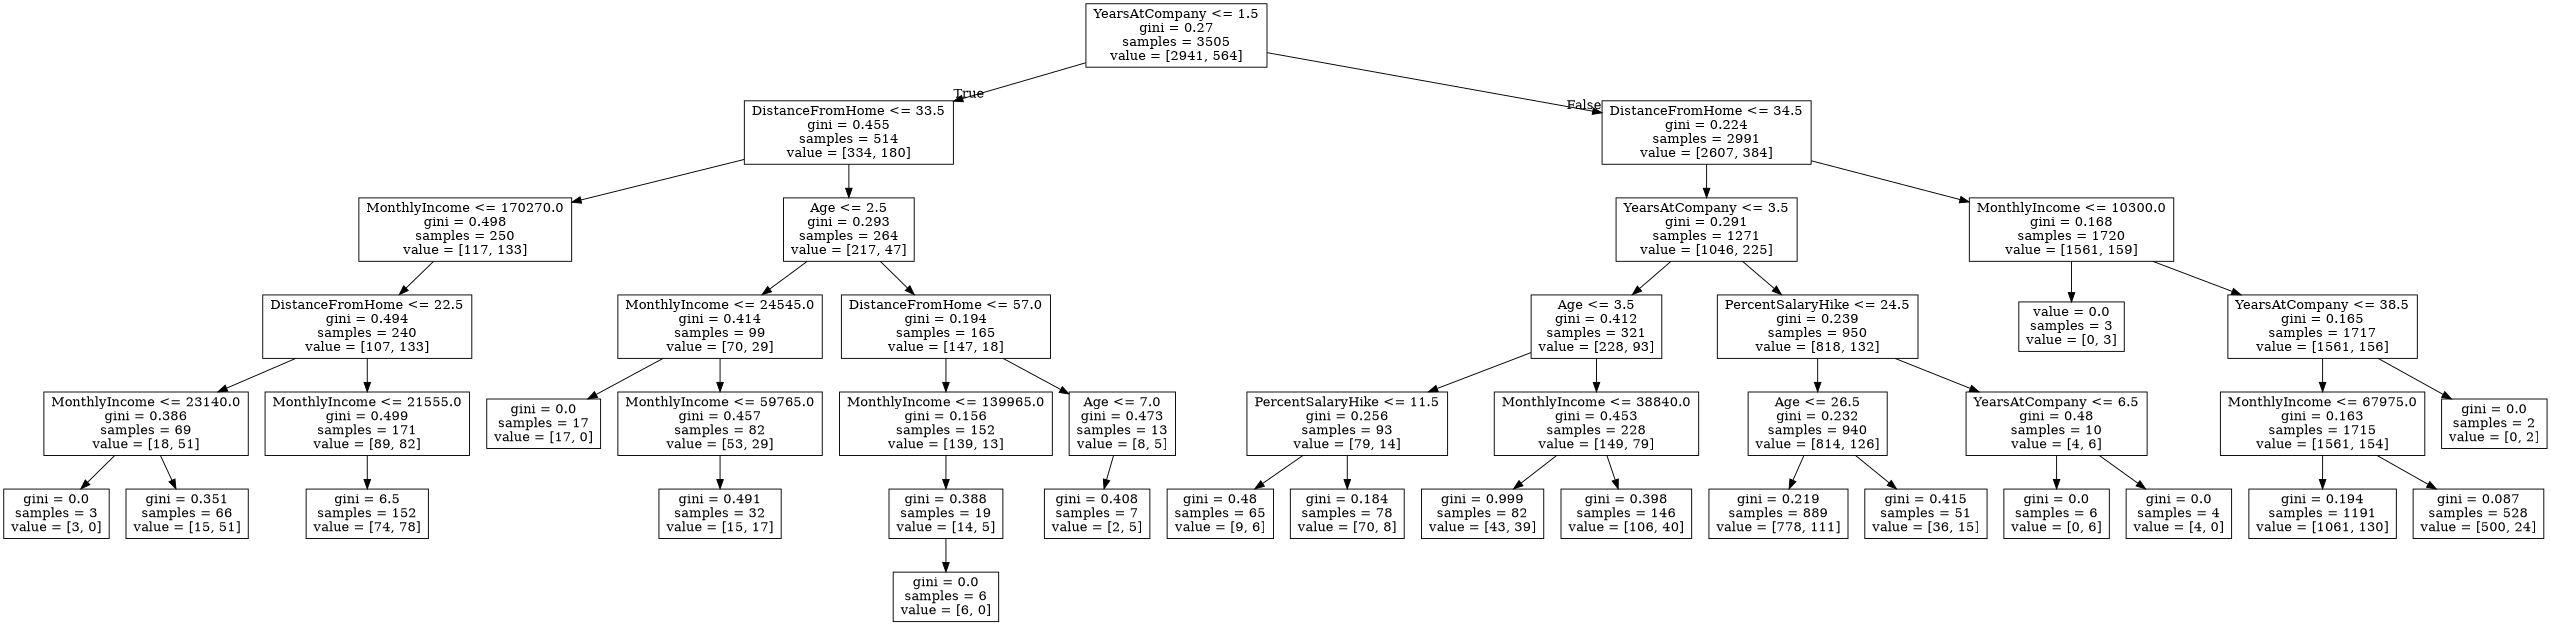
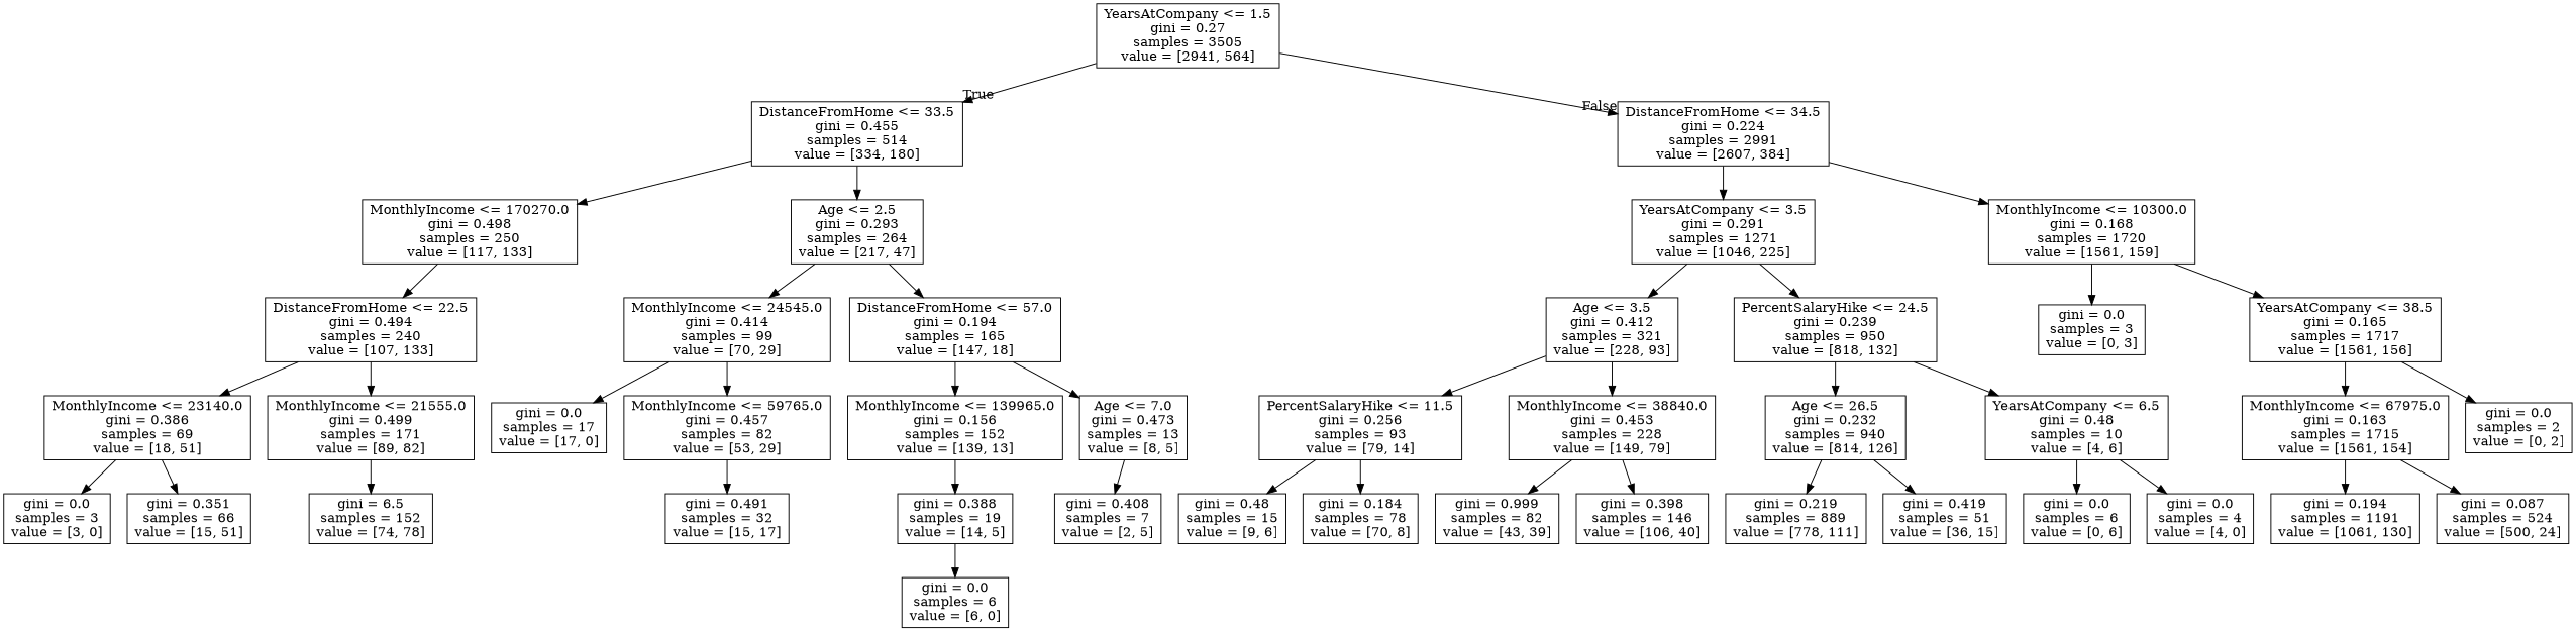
  digraph {
    node [shape=box]
    n1 [label="YearsAtCompany <= 1.5\ngini = 0.27\nsamples = 3505\nvalue = [2941, 564]"]
    n2 [label="DistanceFromHome <= 33.5\ngini = 0.455\nsamples = 514\nvalue = [334, 180]"]
    n3 [label="DistanceFromHome <= 34.5\ngini = 0.224\nsamples = 2991\nvalue = [2607, 384]"]
    n4 [label="MonthlyIncome <= 170270.0\ngini = 0.498\nsamples = 250\nvalue = [117, 133]"]
    n5 [label="Age <= 2.5\ngini = 0.293\nsamples = 264\nvalue = [217, 47]"]
    n6 [label="YearsAtCompany <= 3.5\ngini = 0.291\nsamples = 1271\nvalue = [1046, 225]"]
    n7 [label="MonthlyIncome <= 10300.0\ngini = 0.168\nsamples = 1720\nvalue = [1561, 159]"]
    n8 [label="DistanceFromHome <= 22.5\ngini = 0.494\nsamples = 240\nvalue = [107, 133]"]
    n9 [label="MonthlyIncome <= 24545.0\ngini = 0.414\nsamples = 99\nvalue = [70, 29]"]
    n10 [label="DistanceFromHome <= 57.0\ngini = 0.194\nsamples = 165\nvalue = [147, 18]"]
    n11 [label="MonthlyIncome <= 23140.0\ngini = 0.386\nsamples = 69\nvalue = [18, 51]"]
    n12 [label="MonthlyIncome <= 21555.0\ngini = 0.499\nsamples = 171\nvalue = [89, 82]"]
    n13 [label="gini = 0.0\nsamples = 3\nvalue = [3, 0]"]
    n14 [label="gini = 0.351\nsamples = 66\nvalue = [15, 51]"]
    n15 [label="gini = 6.5\nsamples = 152\nvalue = [74, 78]"]
    n16 [label="gini = 0.0\nsamples = 17\nvalue = [17, 0]"]
    n17 [label="MonthlyIncome <= 59765.0\ngini = 0.457\nsamples = 82\nvalue = [53, 29]"]
    n18 [label="MonthlyIncome <= 139965.0\ngini = 0.156\nsamples = 152\nvalue = [139, 13]"]
    n19 [label="Age <= 7.0\ngini = 0.473\nsamples = 13\nvalue = [8, 5]"]
    n20 [label="gini = 0.491\nsamples = 32\nvalue = [15, 17]"]
    n21 [label="gini = 0.388\nsamples = 19\nvalue = [14, 5]"]
    n22 [label="gini = 0.408\nsamples = 7\nvalue = [2, 5]"]
    n23 [label="gini = 0.0\nsamples = 6\nvalue = [6, 0]"]
    n24 [label="Age <= 3.5\ngini = 0.412\nsamples = 321\nvalue = [228, 93]"]
    n25 [label="PercentSalaryHike <= 24.5\ngini = 0.239\nsamples = 950\nvalue = [818, 132]"]
-   n26 [label="value = 0.0\nsamples = 3\nvalue = [0, 3]"]
+   n26 [label="gini = 0.0\nsamples = 3\nvalue = [0, 3]"]
    n27 [label="YearsAtCompany <= 38.5\ngini = 0.165\nsamples = 1717\nvalue = [1561, 156]"]
    n28 [label="PercentSalaryHike <= 11.5\ngini = 0.256\nsamples = 93\nvalue = [79, 14]"]
    n29 [label="MonthlyIncome <= 38840.0\ngini = 0.453\nsamples = 228\nvalue = [149, 79]"]
    n30 [label="Age <= 26.5\ngini = 0.232\nsamples = 940\nvalue = [814, 126]"]
    n31 [label="YearsAtCompany <= 6.5\ngini = 0.48\nsamples = 10\nvalue = [4, 6]"]
-   n32 [label="gini = 0.48\nsamples = 65\nvalue = [9, 6]"]
+   n32 [label="gini = 0.48\nsamples = 15\nvalue = [9, 6]"]
    n33 [label="gini = 0.184\nsamples = 78\nvalue = [70, 8]"]
    n34 [label="gini = 0.999\nsamples = 82\nvalue = [43, 39]"]
    n35 [label="gini = 0.398\nsamples = 146\nvalue = [106, 40]"]
    n36 [label="gini = 0.219\nsamples = 889\nvalue = [778, 111]"]
-   n37 [label="gini = 0.415\nsamples = 51\nvalue = [36, 15]"]
+   n37 [label="gini = 0.419\nsamples = 51\nvalue = [36, 15]"]
    n38 [label="gini = 0.0\nsamples = 6\nvalue = [0, 6]"]
    n39 [label="gini = 0.0\nsamples = 4\nvalue = [4, 0]"]
    n40 [label="MonthlyIncome <= 67975.0\ngini = 0.163\nsamples = 1715\nvalue = [1561, 154]"]
    n41 [label="gini = 0.0\nsamples = 2\nvalue = [0, 2]"]
    n42 [label="gini = 0.194\nsamples = 1191\nvalue = [1061, 130]"]
-   n43 [label="gini = 0.087\nsamples = 528\nvalue = [500, 24]"]
+   n43 [label="gini = 0.087\nsamples = 524\nvalue = [500, 24]"]
    n1 -> n2 [headlabel=True labelangle=45 labeldistance=2.5]
    n1 -> n3 [headlabel=False labelangle=-45 labeldistance=2.5]
    n2 -> n4
    n2 -> n5
    n3 -> n6
    n3 -> n7
    n4 -> n8
    n5 -> n9
    n5 -> n10
    n6 -> n24
    n6 -> n25
    n7 -> n26
    n7 -> n27
    n8 -> n11
    n8 -> n12
    n9 -> n16
    n9 -> n17
    n10 -> n18
    n10 -> n19
    n11 -> n13
    n11 -> n14
    n12 -> n15
    n17 -> n20
    n18 -> n21
    n19 -> n22
    n21 -> n23
    n24 -> n28
    n24 -> n29
    n25 -> n30
    n25 -> n31
    n27 -> n40
    n27 -> n41
    n28 -> n32
    n28 -> n33
    n29 -> n34
    n29 -> n35
    n30 -> n36
    n30 -> n37
    n31 -> n38
    n31 -> n39
    n40 -> n42
    n40 -> n43
  }
